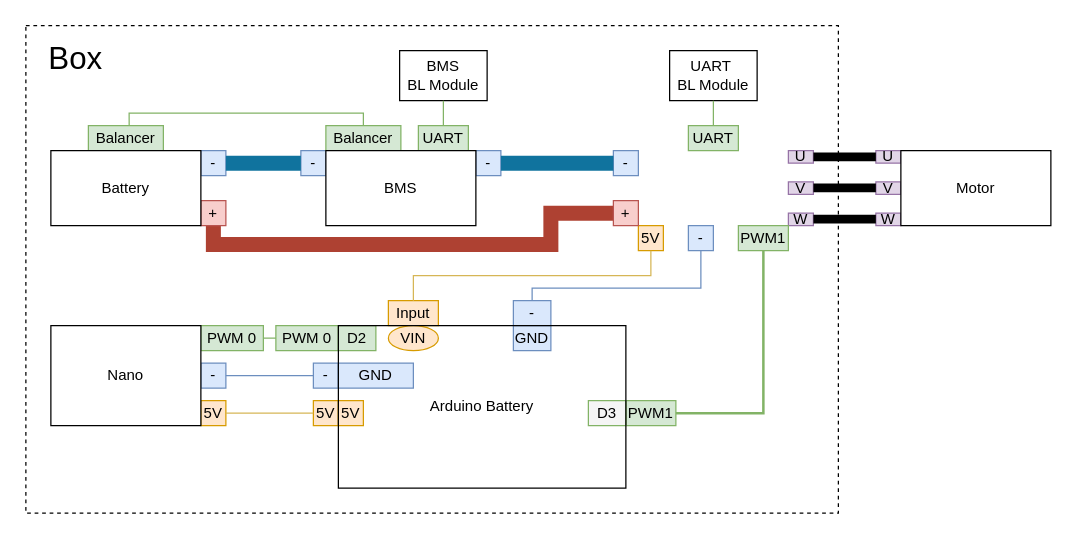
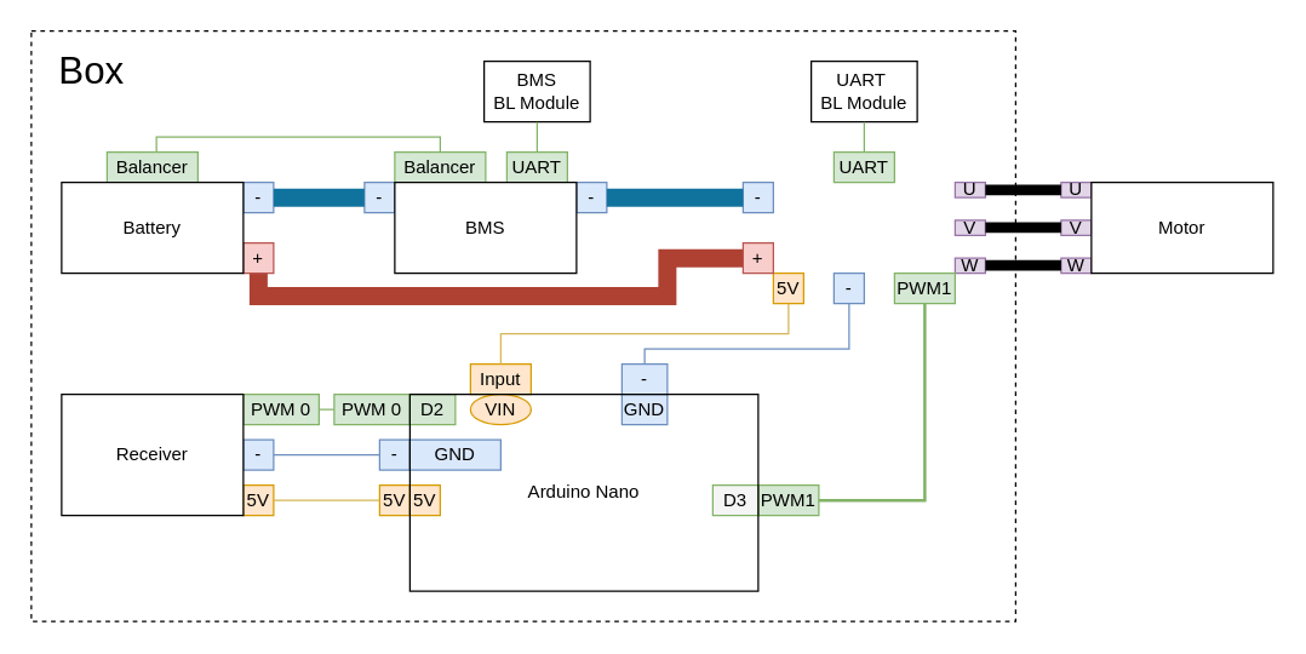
  <mxCell id="0" />
  <mxCell id="1" parent="0" />
  <mxCell id="2" value="" style="rounded=0;whiteSpace=wrap;html=1;dashed=1;" parent="1" vertex="1"><mxGeometry x="20" y="20" width="650" height="390" as="geometry" /></mxCell>
  <mxCell id="3" value="" style="endArrow=none;html=1;rounded=0;exitX=0.5;exitY=1;exitDx=0;exitDy=0;endSize=19;startSize=19;strokeWidth=12;fillColor=#fad9d5;strokeColor=#ae4132;entryX=0;entryY=0.5;entryDx=0;entryDy=0;edgeStyle=orthogonalEdgeStyle;" parent="1" edge="1" target="9" source="4"><mxGeometry width="50" height="50" relative="1" as="geometry"><mxPoint x="400" y="170" as="sourcePoint" /><mxPoint x="450" y="170" as="targetPoint" /><Array as="points"><mxPoint x="170" y="195" /><mxPoint x="440" y="195" /><mxPoint x="440" y="170" /></Array></mxGeometry></mxCell>
  <mxCell id="4" value="+" style="rounded=0;whiteSpace=wrap;html=1;fillColor=#f8cecc;strokeColor=#b85450;" parent="1" vertex="1"><mxGeometry x="160" y="160" width="20" height="20" as="geometry" /></mxCell>
  <mxCell id="5" value="-" style="rounded=0;whiteSpace=wrap;html=1;fillColor=#dae8fc;strokeColor=#6c8ebf;" parent="1" vertex="1"><mxGeometry x="160" y="120" width="20" height="20" as="geometry" /></mxCell>
  <mxCell id="6" value="-" style="rounded=0;whiteSpace=wrap;html=1;fillColor=#dae8fc;strokeColor=#6c8ebf;" parent="1" vertex="1"><mxGeometry x="240" y="120" width="20" height="20" as="geometry" /></mxCell>
  <mxCell id="7" value="-" style="rounded=0;whiteSpace=wrap;html=1;fillColor=#dae8fc;strokeColor=#6c8ebf;" parent="1" vertex="1"><mxGeometry x="380" y="120" width="20" height="20" as="geometry" /></mxCell>
  <mxCell id="8" value="5V" style="rounded=0;whiteSpace=wrap;html=1;fillColor=#ffe6cc;strokeColor=#d79b00;" parent="1" vertex="1"><mxGeometry x="510" y="180" width="20" height="20" as="geometry" /></mxCell>
  <mxCell id="9" value="+" style="rounded=0;whiteSpace=wrap;html=1;fillColor=#f8cecc;strokeColor=#b85450;" parent="1" vertex="1"><mxGeometry x="490" y="160" width="20" height="20" as="geometry" /></mxCell>
  <mxCell id="10" value="-" style="rounded=0;whiteSpace=wrap;html=1;fillColor=#dae8fc;strokeColor=#6c8ebf;" parent="1" vertex="1"><mxGeometry x="490" y="120" width="20" height="20" as="geometry" /></mxCell>
  <mxCell id="11" value="U" style="rounded=0;whiteSpace=wrap;html=1;fillColor=#e1d5e7;strokeColor=#9673a6;" parent="1" vertex="1"><mxGeometry x="630" y="120" width="20" height="10" as="geometry" /></mxCell>
  <mxCell id="12" value="W" style="rounded=0;whiteSpace=wrap;html=1;fillColor=#e1d5e7;strokeColor=#9673a6;" parent="1" vertex="1"><mxGeometry x="630" y="170" width="20" height="10" as="geometry" /></mxCell>
  <mxCell id="13" value="V" style="rounded=0;whiteSpace=wrap;html=1;fillColor=#e1d5e7;strokeColor=#9673a6;" parent="1" vertex="1"><mxGeometry x="630" y="145" width="20" height="10" as="geometry" /></mxCell>
  <mxCell id="14" value="U" style="rounded=0;whiteSpace=wrap;html=1;fillColor=#e1d5e7;strokeColor=#9673a6;" parent="1" vertex="1"><mxGeometry x="700" y="120" width="20" height="10" as="geometry" /></mxCell>
  <mxCell id="15" value="W" style="rounded=0;whiteSpace=wrap;html=1;fillColor=#e1d5e7;strokeColor=#9673a6;" parent="1" vertex="1"><mxGeometry x="700" y="170" width="20" height="10" as="geometry" /></mxCell>
  <mxCell id="16" value="V" style="rounded=0;whiteSpace=wrap;html=1;fillColor=#e1d5e7;strokeColor=#9673a6;" parent="1" vertex="1"><mxGeometry x="700" y="145" width="20" height="10" as="geometry" /></mxCell>
  <mxCell id="17" value="PWM1" style="rounded=0;whiteSpace=wrap;html=1;fillColor=#d5e8d4;strokeColor=#82b366;" parent="1" vertex="1"><mxGeometry x="590" y="180" width="40" height="20" as="geometry" /></mxCell>
  <mxCell id="18" value="-" style="rounded=0;whiteSpace=wrap;html=1;fillColor=#dae8fc;strokeColor=#6c8ebf;" parent="1" vertex="1"><mxGeometry x="550" y="180" width="20" height="20" as="geometry" /></mxCell>
  <mxCell id="19" value="5V" style="rounded=0;whiteSpace=wrap;html=1;fillColor=#ffe6cc;strokeColor=#d79b00;" parent="1" vertex="1"><mxGeometry x="160" y="320" width="20" height="20" as="geometry" /></mxCell>
  <mxCell id="20" value="PWM 0" style="rounded=0;whiteSpace=wrap;html=1;fillColor=#d5e8d4;strokeColor=#82b366;" parent="1" vertex="1"><mxGeometry x="160" y="260" width="50" height="20" as="geometry" /></mxCell>
  <mxCell id="21" value="-" style="rounded=0;whiteSpace=wrap;html=1;fillColor=#dae8fc;strokeColor=#6c8ebf;" parent="1" vertex="1"><mxGeometry x="160" y="290" width="20" height="20" as="geometry" /></mxCell>
  <mxCell id="22" value="PWM 0" style="rounded=0;whiteSpace=wrap;html=1;fillColor=#d5e8d4;strokeColor=#82b366;" parent="1" vertex="1"><mxGeometry x="220" y="260" width="50" height="20" as="geometry" /></mxCell>
  <mxCell id="23" value="-" style="rounded=0;whiteSpace=wrap;html=1;fillColor=#dae8fc;strokeColor=#6c8ebf;" parent="1" vertex="1"><mxGeometry x="250" y="290" width="20" height="20" as="geometry" /></mxCell>
  <mxCell id="24" value="5V" style="rounded=0;whiteSpace=wrap;html=1;fillColor=#ffe6cc;strokeColor=#d79b00;" parent="1" vertex="1"><mxGeometry x="250" y="320" width="20" height="20" as="geometry" /></mxCell>
  <mxCell id="25" value="Input" style="rounded=0;whiteSpace=wrap;html=1;fillColor=#ffe6cc;strokeColor=#d79b00;" parent="1" vertex="1"><mxGeometry x="310" y="240" width="40" height="20" as="geometry" /></mxCell>
  <mxCell id="26" value="-" style="rounded=0;whiteSpace=wrap;html=1;fillColor=#dae8fc;strokeColor=#6c8ebf;" parent="1" vertex="1"><mxGeometry x="410" y="240" width="30" height="20" as="geometry" /></mxCell>
  <mxCell id="27" value="PWM1" style="rounded=0;whiteSpace=wrap;html=1;fillColor=#d5e8d4;strokeColor=#82b366;" parent="1" vertex="1"><mxGeometry x="500" y="320" width="40" height="20" as="geometry" /></mxCell>
  <mxCell id="28" value="GND" style="rounded=0;whiteSpace=wrap;html=1;fillColor=#dae8fc;strokeColor=#6c8ebf;" parent="1" vertex="1"><mxGeometry x="270" y="290" width="60" height="20" as="geometry" /></mxCell>
  <mxCell id="29" value="5V" style="rounded=0;whiteSpace=wrap;html=1;fillColor=#ffe6cc;strokeColor=#d79b00;" parent="1" vertex="1"><mxGeometry x="270" y="320" width="20" height="20" as="geometry" /></mxCell>
  <mxCell id="30" value="D2" style="rounded=0;whiteSpace=wrap;html=1;fillColor=#d5e8d4;strokeColor=#82b366;" parent="1" vertex="1"><mxGeometry x="270" y="260" width="30" height="20" as="geometry" /></mxCell>
  <mxCell id="31" value="VIN" style="ellipse;whiteSpace=wrap;html=1;fillColor=#ffe6cc;strokeColor=#d79b00;" parent="1" vertex="1"><mxGeometry x="310" y="260" width="40" height="20" as="geometry" /></mxCell>
  <mxCell id="32" value="GND" style="rounded=0;whiteSpace=wrap;html=1;fillColor=#dae8fc;strokeColor=#6c8ebf;" parent="1" vertex="1"><mxGeometry x="410" y="260" width="30" height="20" as="geometry" /></mxCell>
  <mxCell id="33" value="D3" style="rounded=0;whiteSpace=wrap;html=1;fillColor=#f5f5f5;strokeColor=#82b366;" parent="1" vertex="1"><mxGeometry x="470" y="320" width="30" height="20" as="geometry" /></mxCell>
- <mxCell id="34" value="Arduino Battery" style="rounded=0;whiteSpace=wrap;html=1;fillColor=none;" parent="1" vertex="1"><mxGeometry x="270" y="260" width="230" height="130" as="geometry" /></mxCell>
+ <mxCell id="34" value="Arduino Nano" style="rounded=0;whiteSpace=wrap;html=1;fillColor=none;" parent="1" vertex="1"><mxGeometry x="270" y="260" width="230" height="130" as="geometry" /></mxCell>
  <mxCell id="35" value="" style="endArrow=none;html=1;rounded=0;entryX=0.5;entryY=1;entryDx=0;entryDy=0;exitX=0.5;exitY=0;exitDx=0;exitDy=0;edgeStyle=elbowEdgeStyle;elbow=vertical;fillColor=#fff2cc;strokeColor=#d6b656;" parent="1" source="25" target="8" edge="1"><mxGeometry width="50" height="50" relative="1" as="geometry"><mxPoint x="390" y="250" as="sourcePoint" /><mxPoint x="330" y="210" as="targetPoint" /><Array as="points"><mxPoint x="420" y="220" /></Array></mxGeometry></mxCell>
  <mxCell id="36" value="" style="endArrow=none;html=1;rounded=0;elbow=vertical;exitX=1;exitY=0.5;exitDx=0;exitDy=0;entryX=0;entryY=0.5;entryDx=0;entryDy=0;fillColor=#d5e8d4;strokeColor=#82b366;" parent="1" source="20" target="22" edge="1"><mxGeometry width="50" height="50" relative="1" as="geometry"><mxPoint x="190" y="330" as="sourcePoint" /><mxPoint x="240" y="280" as="targetPoint" /></mxGeometry></mxCell>
  <mxCell id="37" value="" style="endArrow=none;html=1;rounded=0;elbow=vertical;exitX=1;exitY=0.5;exitDx=0;exitDy=0;entryX=0;entryY=0.5;entryDx=0;entryDy=0;fillColor=#dae8fc;strokeColor=#6c8ebf;" parent="1" source="21" target="23" edge="1"><mxGeometry width="50" height="50" relative="1" as="geometry"><mxPoint x="220" y="280" as="sourcePoint" /><mxPoint x="230" y="280" as="targetPoint" /></mxGeometry></mxCell>
  <mxCell id="38" value="" style="endArrow=none;html=1;rounded=0;elbow=vertical;exitX=1;exitY=0.5;exitDx=0;exitDy=0;fillColor=#fff2cc;strokeColor=#d6b656;" parent="1" source="19" target="24" edge="1"><mxGeometry width="50" height="50" relative="1" as="geometry"><mxPoint x="190" y="310" as="sourcePoint" /><mxPoint x="260" y="310" as="targetPoint" /></mxGeometry></mxCell>
  <mxCell id="39" value="" style="endArrow=none;html=1;rounded=0;exitX=1;exitY=0.5;exitDx=0;exitDy=0;entryX=0;entryY=0.5;entryDx=0;entryDy=0;endSize=19;startSize=19;strokeWidth=12;fillColor=#b1ddf0;strokeColor=#10739e;" parent="1" edge="1"><mxGeometry width="50" height="50" relative="1" as="geometry"><mxPoint x="180" y="130" as="sourcePoint" /><mxPoint x="240" y="130" as="targetPoint" /></mxGeometry></mxCell>
  <mxCell id="40" value="" style="endArrow=none;html=1;rounded=0;exitX=1;exitY=0.5;exitDx=0;exitDy=0;entryX=0;entryY=0.5;entryDx=0;entryDy=0;endSize=19;startSize=19;strokeWidth=12;fillColor=#b1ddf0;strokeColor=#10739e;" parent="1" target="10" edge="1"><mxGeometry width="50" height="50" relative="1" as="geometry"><mxPoint x="400" y="130" as="sourcePoint" /><mxPoint x="460" y="130" as="targetPoint" /></mxGeometry></mxCell>
  <mxCell id="41" value="" style="endArrow=none;html=1;rounded=0;entryX=0.5;entryY=1;entryDx=0;entryDy=0;edgeStyle=orthogonalEdgeStyle;fillColor=#dae8fc;strokeColor=#6c8ebf;" parent="1" target="18" edge="1"><mxGeometry width="50" height="50" relative="1" as="geometry"><mxPoint x="425" y="240" as="sourcePoint" /><mxPoint x="470" y="80" as="targetPoint" /><Array as="points"><mxPoint x="425" y="230" /><mxPoint x="560" y="230" /></Array></mxGeometry></mxCell>
  <mxCell id="42" value="" style="endArrow=none;html=1;rounded=0;startSize=19;endSize=19;strokeWidth=7;exitX=1;exitY=0.5;exitDx=0;exitDy=0;entryX=0;entryY=0.5;entryDx=0;entryDy=0;" parent="1" source="11" target="14" edge="1"><mxGeometry width="50" height="50" relative="1" as="geometry"><mxPoint x="690" y="190" as="sourcePoint" /><mxPoint x="740" y="140" as="targetPoint" /></mxGeometry></mxCell>
  <mxCell id="43" value="" style="endArrow=none;html=1;rounded=0;startSize=19;endSize=19;strokeWidth=7;exitX=1;exitY=0.5;exitDx=0;exitDy=0;entryX=0;entryY=0.5;entryDx=0;entryDy=0;" parent="1" edge="1"><mxGeometry width="50" height="50" relative="1" as="geometry"><mxPoint x="650" y="149.83" as="sourcePoint" /><mxPoint x="700" y="149.83" as="targetPoint" /><Array as="points"><mxPoint x="670" y="149.83" /></Array></mxGeometry></mxCell>
  <mxCell id="44" value="" style="endArrow=none;html=1;rounded=0;startSize=19;endSize=19;strokeWidth=7;exitX=1;exitY=0.5;exitDx=0;exitDy=0;entryX=0;entryY=0.5;entryDx=0;entryDy=0;" parent="1" edge="1"><mxGeometry width="50" height="50" relative="1" as="geometry"><mxPoint x="650" y="174.83" as="sourcePoint" /><mxPoint x="700" y="174.83" as="targetPoint" /></mxGeometry></mxCell>
  <mxCell id="45" value="&lt;font style=&quot;font-size: 25px;&quot;&gt;Box&lt;/font&gt;" style="text;html=1;strokeColor=none;fillColor=none;align=center;verticalAlign=middle;whiteSpace=wrap;rounded=0;dashed=1;" parent="1" vertex="1"><mxGeometry x="30" y="30" width="60" height="30" as="geometry" /></mxCell>
  <mxCell id="46" value="" style="endArrow=none;html=1;rounded=0;entryX=0.5;entryY=1;entryDx=0;entryDy=0;exitX=1;exitY=0.5;exitDx=0;exitDy=0;edgeStyle=orthogonalEdgeStyle;fillColor=#d5e8d4;strokeColor=#82b366;strokeWidth=2;" parent="1" source="27" target="17" edge="1"><mxGeometry width="50" height="50" relative="1" as="geometry"><mxPoint x="510" y="230" as="sourcePoint" /><mxPoint x="560" y="180" as="targetPoint" /><Array as="points"><mxPoint x="610" y="330" /></Array></mxGeometry></mxCell>
  <mxCell id="47" value="Balancer" style="rounded=0;whiteSpace=wrap;html=1;fillColor=#d5e8d4;strokeColor=#82b366;direction=west;" parent="1" vertex="1"><mxGeometry x="70" y="100" width="60" height="20" as="geometry" /></mxCell>
  <mxCell id="48" value="" style="endArrow=none;html=1;rounded=0;fontSize=25;startSize=19;endSize=19;strokeWidth=1;exitX=0.456;exitY=1;exitDx=0;exitDy=0;exitPerimeter=0;entryX=0.5;entryY=1;entryDx=0;entryDy=0;edgeStyle=orthogonalEdgeStyle;fillColor=#d5e8d4;strokeColor=#82b366;" parent="1" source="47" target="52" edge="1"><mxGeometry width="50" height="50" relative="1" as="geometry"><mxPoint x="110" y="130" as="sourcePoint" /><mxPoint x="160" y="80" as="targetPoint" /></mxGeometry></mxCell>
  <mxCell id="49" value="Battery" style="rounded=0;whiteSpace=wrap;html=1;" parent="1" vertex="1"><mxGeometry x="40" y="120" width="120" height="60" as="geometry" /></mxCell>
- <mxCell id="50" value="Nano" style="rounded=0;whiteSpace=wrap;html=1;" parent="1" vertex="1"><mxGeometry x="40" y="260" width="120" height="80" as="geometry" /></mxCell>
+ <mxCell id="50" value="Receiver" style="rounded=0;whiteSpace=wrap;html=1;" parent="1" vertex="1"><mxGeometry x="40" y="260" width="120" height="80" as="geometry" /></mxCell>
  <mxCell id="51" value="Motor" style="rounded=0;whiteSpace=wrap;html=1;" parent="1" vertex="1"><mxGeometry x="720" y="120" width="120" height="60" as="geometry" /></mxCell>
  <mxCell id="52" value="Balancer" style="rounded=0;whiteSpace=wrap;html=1;fillColor=#d5e8d4;strokeColor=#82b366;direction=west;" parent="1" vertex="1"><mxGeometry x="260" y="100" width="60" height="20" as="geometry" /></mxCell>
  <mxCell id="53" value="UART&amp;nbsp;&lt;br&gt;BL Module" style="rounded=0;whiteSpace=wrap;html=1;" vertex="1" parent="1"><mxGeometry x="535" y="40" width="70" height="40" as="geometry" /></mxCell>
  <mxCell id="54" value="BMS&lt;br&gt;BL Module" style="rounded=0;whiteSpace=wrap;html=1;" vertex="1" parent="1"><mxGeometry x="319" y="40" width="70" height="40" as="geometry" /></mxCell>
  <mxCell id="55" value="UART" style="rounded=0;whiteSpace=wrap;html=1;fillColor=#d5e8d4;strokeColor=#82b366;direction=west;" vertex="1" parent="1"><mxGeometry x="334" y="100" width="40" height="20" as="geometry" /></mxCell>
  <mxCell id="56" value="UART" style="rounded=0;whiteSpace=wrap;html=1;fillColor=#d5e8d4;strokeColor=#82b366;direction=west;" vertex="1" parent="1"><mxGeometry x="550" y="100" width="40" height="20" as="geometry" /></mxCell>
  <mxCell id="57" value="BMS" style="rounded=0;whiteSpace=wrap;html=1;" parent="1" vertex="1"><mxGeometry x="260" y="120" width="120" height="60" as="geometry" /></mxCell>
  <mxCell id="58" value="" style="endArrow=none;html=1;rounded=0;fontSize=25;startSize=19;endSize=19;strokeWidth=1;exitX=0.5;exitY=1;exitDx=0;exitDy=0;entryX=0.5;entryY=1;entryDx=0;entryDy=0;edgeStyle=orthogonalEdgeStyle;fillColor=#d5e8d4;strokeColor=#82b366;" edge="1" parent="1" source="55" target="54"><mxGeometry width="50" height="50" relative="1" as="geometry"><mxPoint x="112.64" y="110" as="sourcePoint" /><mxPoint x="300" y="110" as="targetPoint" /></mxGeometry></mxCell>
  <mxCell id="59" value="" style="endArrow=none;html=1;rounded=0;fontSize=25;startSize=19;endSize=19;strokeWidth=1;exitX=0.5;exitY=1;exitDx=0;exitDy=0;entryX=0.5;entryY=1;entryDx=0;entryDy=0;edgeStyle=orthogonalEdgeStyle;fillColor=#d5e8d4;strokeColor=#82b366;" edge="1" parent="1" source="56" target="53"><mxGeometry width="50" height="50" relative="1" as="geometry"><mxPoint x="364" y="110" as="sourcePoint" /><mxPoint x="364" y="90" as="targetPoint" /><Array as="points"><mxPoint x="570" y="90" /><mxPoint x="570" y="90" /></Array></mxGeometry></mxCell>
